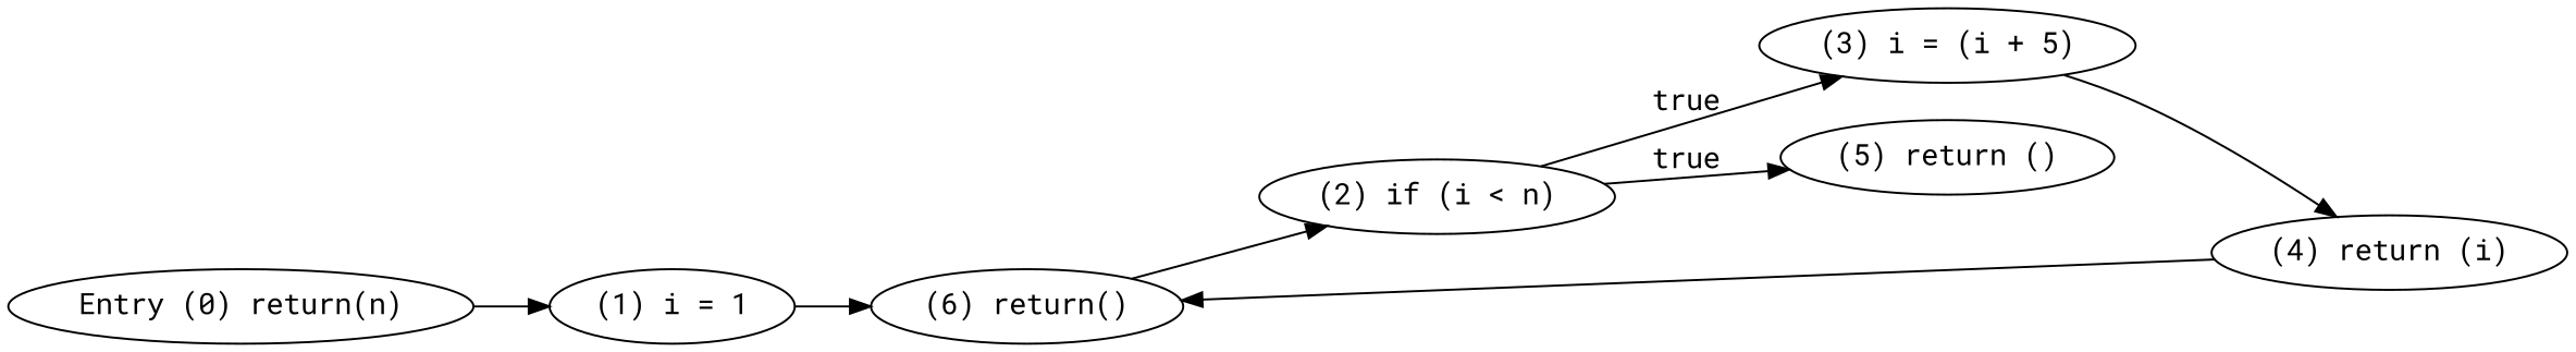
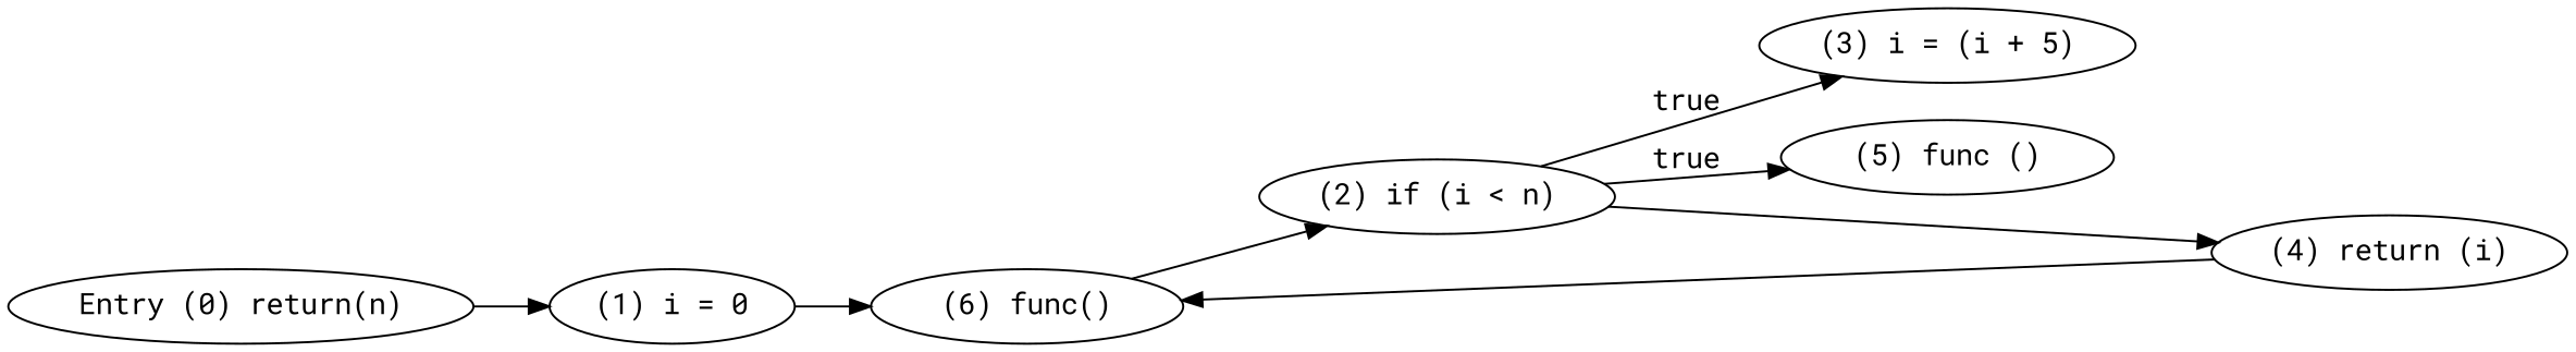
  digraph {
    fontname="Roboto Mono"
    rankdir=LR
    node [fontname="Roboto Mono"]
    edge [fontname="Roboto Mono"]
    n1 [label="Entry (0) return(n)"]
-   n2 [label="(1) i = 1"]
-   n3 [label="(6) return()"]
+   n2 [label="(1) i = 0"]
+   n3 [label="(6) func()"]
    n4 [label="(2) if (i < n)"]
    n5 [label="(3) i = (i + 5)"]
-   n6 [label="(5) return ()"]
+   n6 [label="(5) func ()"]
    n7 [label="(4) return (i)"]
    n1 -> n2
    n2 -> n3
    n3 -> n4
    n4 -> n5 [label=true]
    n4 -> n6 [label=true]
-   n5 -> n7
+   n4 -> n7
    n7 -> n3
  }
